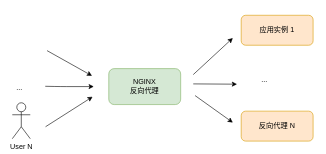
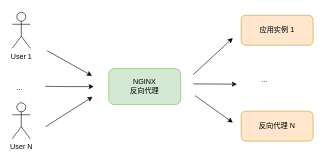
  <mxCell id="0" />
  <mxCell id="1" parent="0" />
+ <mxCell id="2" value="User 1" style="shape=umlActor;verticalLabelPosition=bottom;labelBackgroundColor=#ffffff;verticalAlign=top;html=1;outlineConnect=0;" vertex="1" parent="1"><mxGeometry x="20" y="20" width="30" height="60" as="geometry" /></mxCell>
  <mxCell id="3" value="User N" style="shape=umlActor;verticalLabelPosition=bottom;labelBackgroundColor=#ffffff;verticalAlign=top;html=1;outlineConnect=0;" vertex="1" parent="1"><mxGeometry x="20" y="171" width="30" height="60" as="geometry" /></mxCell>
  <mxCell id="4" value="..." style="text;html=1;resizable=0;points=[];autosize=1;align=left;verticalAlign=top;spacingTop=-4;" vertex="1" parent="1"><mxGeometry x="25" y="137" width="20" height="14" as="geometry" /></mxCell>
  <mxCell id="5" value="NGINX&lt;br&gt;反向代理" style="rounded=1;whiteSpace=wrap;html=1;fillColor=#d5e8d4;strokeColor=#82b366;" vertex="1" parent="1"><mxGeometry x="181" y="114" width="120" height="60" as="geometry" /></mxCell>
  <mxCell id="6" value="" style="endArrow=classic;html=1;" edge="1" parent="1"><mxGeometry width="50" height="50" relative="1" as="geometry"><mxPoint x="75.5" y="211" as="sourcePoint" /><mxPoint x="154" y="161" as="targetPoint" /></mxGeometry></mxCell>
  <mxCell id="7" value="" style="endArrow=classic;html=1;" edge="1" parent="1"><mxGeometry width="50" height="50" relative="1" as="geometry"><mxPoint x="78" y="84" as="sourcePoint" /><mxPoint x="153" y="126" as="targetPoint" /><Array as="points" /></mxGeometry></mxCell>
  <mxCell id="8" value="" style="endArrow=classic;html=1;" edge="1" parent="1"><mxGeometry width="50" height="50" relative="1" as="geometry"><mxPoint x="75" y="143.5" as="sourcePoint" /><mxPoint x="156" y="144" as="targetPoint" /><Array as="points"><mxPoint x="101" y="144" /></Array></mxGeometry></mxCell>
  <mxCell id="9" value="应用实例 1&lt;br&gt;" style="rounded=1;whiteSpace=wrap;html=1;fillColor=#ffe6cc;strokeColor=#d79b00;" vertex="1" parent="1"><mxGeometry x="402" y="25" width="120" height="50" as="geometry" /></mxCell>
  <mxCell id="10" value="反向代理 N" style="rounded=1;whiteSpace=wrap;html=1;fillColor=#ffe6cc;strokeColor=#d79b00;" vertex="1" parent="1"><mxGeometry x="402" y="185" width="120" height="50" as="geometry" /></mxCell>
  <mxCell id="11" value="..." style="text;html=1;resizable=0;points=[];autosize=1;align=left;verticalAlign=top;spacingTop=-4;" vertex="1" parent="1"><mxGeometry x="434" y="123" width="20" height="14" as="geometry" /></mxCell>
  <mxCell id="12" value="" style="endArrow=classic;html=1;" edge="1" parent="1"><mxGeometry width="50" height="50" relative="1" as="geometry"><mxPoint x="322" y="124" as="sourcePoint" /><mxPoint x="388" y="63" as="targetPoint" /><Array as="points" /></mxGeometry></mxCell>
  <mxCell id="13" value="" style="endArrow=classic;html=1;" edge="1" parent="1"><mxGeometry width="50" height="50" relative="1" as="geometry"><mxPoint x="322" y="139.5" as="sourcePoint" /><mxPoint x="395" y="140" as="targetPoint" /><Array as="points" /></mxGeometry></mxCell>
  <mxCell id="14" value="" style="endArrow=classic;html=1;" edge="1" parent="1"><mxGeometry width="50" height="50" relative="1" as="geometry"><mxPoint x="325" y="159" as="sourcePoint" /><mxPoint x="388" y="204" as="targetPoint" /><Array as="points" /></mxGeometry></mxCell>
